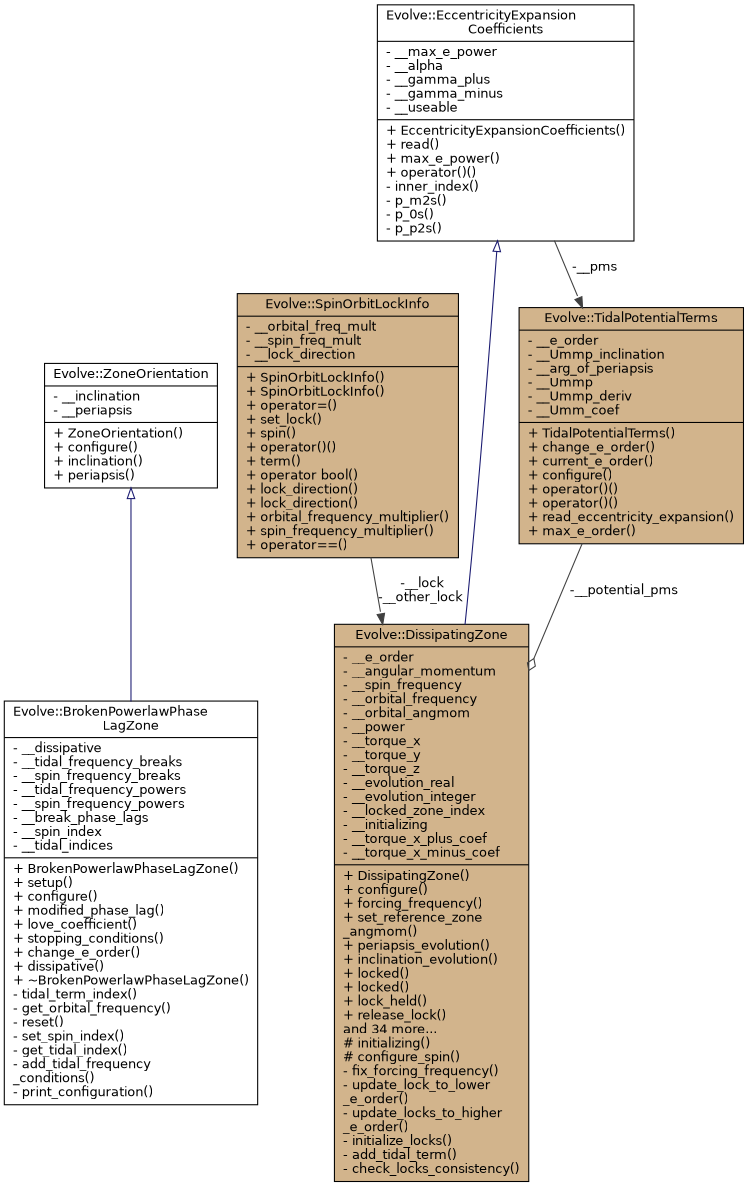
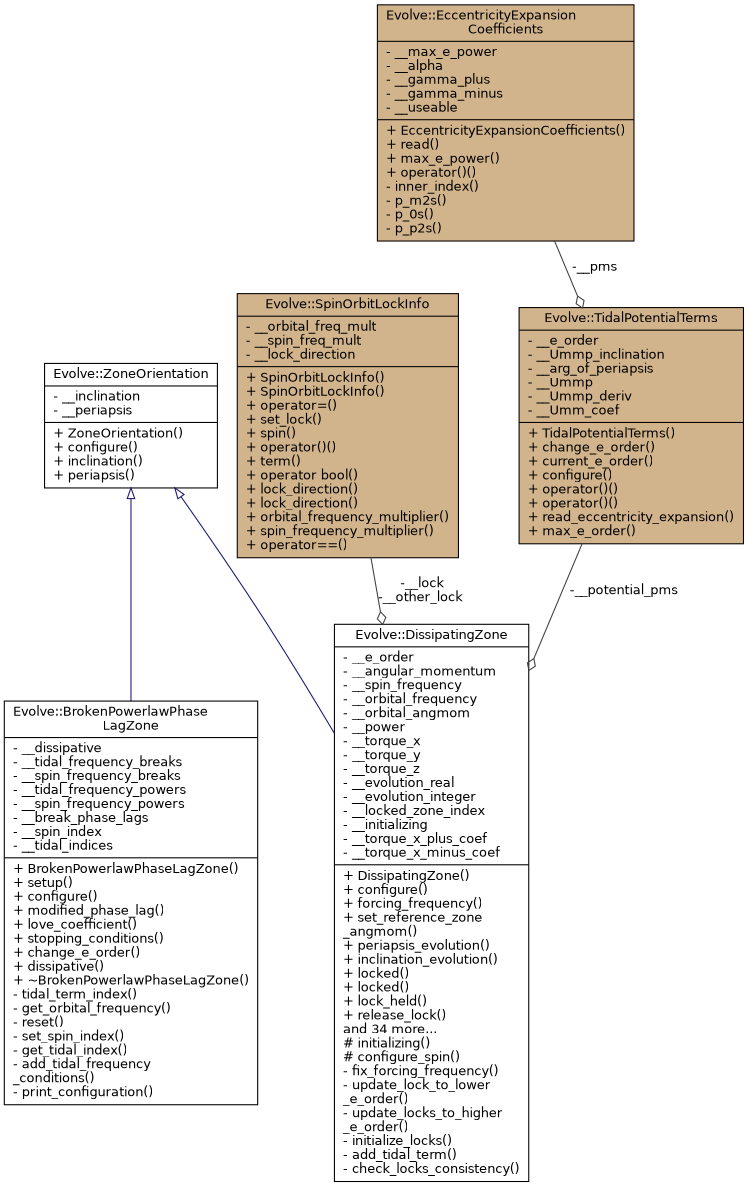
  digraph {
    node [color=black fillcolor=white fontname=Helvetica fontsize=12 shape=record style=filled]
    edge [color=grey25 fontname=Helvetica fontsize=12 labelfontname=Helvetica labelfontsize=12 style=solid arrowhead=odiamond]
    n1 [fontcolor=black height=0.2 label="{Evolve::BrokenPowerlawPhase\lLagZone\n|- __dissipative\l- __tidal_frequency_breaks\l- __spin_frequency_breaks\l- __tidal_frequency_powers\l- __spin_frequency_powers\l- __break_phase_lags\l- __spin_index\l- __tidal_indices\l|+ BrokenPowerlawPhaseLagZone()\l+ setup()\l+ configure()\l+ modified_phase_lag()\l+ love_coefficient()\l+ stopping_conditions()\l+ change_e_order()\l+ dissipative()\l+ ~BrokenPowerlawPhaseLagZone()\l- tidal_term_index()\l- get_orbital_frequency()\l- reset()\l- set_spin_index()\l- get_tidal_index()\l- add_tidal_frequency\l_conditions()\l- print_configuration()\l}" width=0.4]
-   n2 [fillcolor=tan height=0.2 label="{Evolve::DissipatingZone\n|- __e_order\l- __angular_momentum\l- __spin_frequency\l- __orbital_frequency\l- __orbital_angmom\l- __power\l- __torque_x\l- __torque_y\l- __torque_z\l- __evolution_real\l- __evolution_integer\l- __locked_zone_index\l- __initializing\l- __torque_x_plus_coef\l- __torque_x_minus_coef\l|+ DissipatingZone()\l+ configure()\l+ forcing_frequency()\l+ set_reference_zone\l_angmom()\l+ periapsis_evolution()\l+ inclination_evolution()\l+ locked()\l+ locked()\l+ lock_held()\l+ release_lock()\land 34 more...\l# initializing()\l# configure_spin()\l- fix_forcing_frequency()\l- update_lock_to_lower\l_e_order()\l- update_locks_to_higher\l_e_order()\l- initialize_locks()\l- add_tidal_term()\l- check_locks_consistency()\l}" width=0.4]
+   n2 [height=0.2 label="{Evolve::DissipatingZone\n|- __e_order\l- __angular_momentum\l- __spin_frequency\l- __orbital_frequency\l- __orbital_angmom\l- __power\l- __torque_x\l- __torque_y\l- __torque_z\l- __evolution_real\l- __evolution_integer\l- __locked_zone_index\l- __initializing\l- __torque_x_plus_coef\l- __torque_x_minus_coef\l|+ DissipatingZone()\l+ configure()\l+ forcing_frequency()\l+ set_reference_zone\l_angmom()\l+ periapsis_evolution()\l+ inclination_evolution()\l+ locked()\l+ locked()\l+ lock_held()\l+ release_lock()\land 34 more...\l# initializing()\l# configure_spin()\l- fix_forcing_frequency()\l- update_lock_to_lower\l_e_order()\l- update_locks_to_higher\l_e_order()\l- initialize_locks()\l- add_tidal_term()\l- check_locks_consistency()\l}" width=0.4]
    n3 [height=0.2 label="{Evolve::ZoneOrientation\n|- __inclination\l- __periapsis\l|+ ZoneOrientation()\l+ configure()\l+ inclination()\l+ periapsis()\l}" width=0.4]
    n4 [fillcolor=tan height=0.2 label="{Evolve::SpinOrbitLockInfo\n|- __orbital_freq_mult\l- __spin_freq_mult\l- __lock_direction\l|+ SpinOrbitLockInfo()\l+ SpinOrbitLockInfo()\l+ operator=()\l+ set_lock()\l+ spin()\l+ operator()()\l+ term()\l+ operator bool()\l+ lock_direction()\l+ lock_direction()\l+ orbital_frequency_multiplier()\l+ spin_frequency_multiplier()\l+ operator==()\l}" width=0.4]
    n5 [fillcolor=tan height=0.2 label="{Evolve::TidalPotentialTerms\n|- __e_order\l- __Ummp_inclination\l- __arg_of_periapsis\l- __Ummp\l- __Ummp_deriv\l- __Umm_coef\l|+ TidalPotentialTerms()\l+ change_e_order()\l+ current_e_order()\l+ configure()\l+ operator()()\l+ operator()()\l+ read_eccentricity_expansion()\l+ max_e_order()\l}" width=0.4]
-   n6 [height=0.2 label="{Evolve::EccentricityExpansion\lCoefficients\n|- __max_e_power\l- __alpha\l- __gamma_plus\l- __gamma_minus\l- __useable\l|+ EccentricityExpansionCoefficients()\l+ read()\l+ max_e_power()\l+ operator()()\l- inner_index()\l- p_m2s()\l- p_0s()\l- p_p2s()\l}" width=0.4]
+   n6 [fillcolor=tan height=0.2 label="{Evolve::EccentricityExpansion\lCoefficients\n|- __max_e_power\l- __alpha\l- __gamma_plus\l- __gamma_minus\l- __useable\l|+ EccentricityExpansionCoefficients()\l+ read()\l+ max_e_power()\l+ operator()()\l- inner_index()\l- p_m2s()\l- p_0s()\l- p_p2s()\l}" width=0.4]
    n3 -> n1 [arrowtail=onormal color=midnightblue dir=back arrowhead=""]
-   n6 -> n2 [arrowtail=onormal color=midnightblue dir=back arrowhead=""]
-   n4 -> n2 [arrowhead=normal label=" -__lock\n-__other_lock"]
+   n3 -> n2 [arrowtail=onormal color=midnightblue dir=back arrowhead=""]
+   n4 -> n2 [label=" -__lock\n-__other_lock"]
    n5 -> n2 [label=" -__potential_pms"]
-   n6 -> n5 [arrowhead=normal label=" -__pms"]
+   n6 -> n5 [label=" -__pms"]
  }
